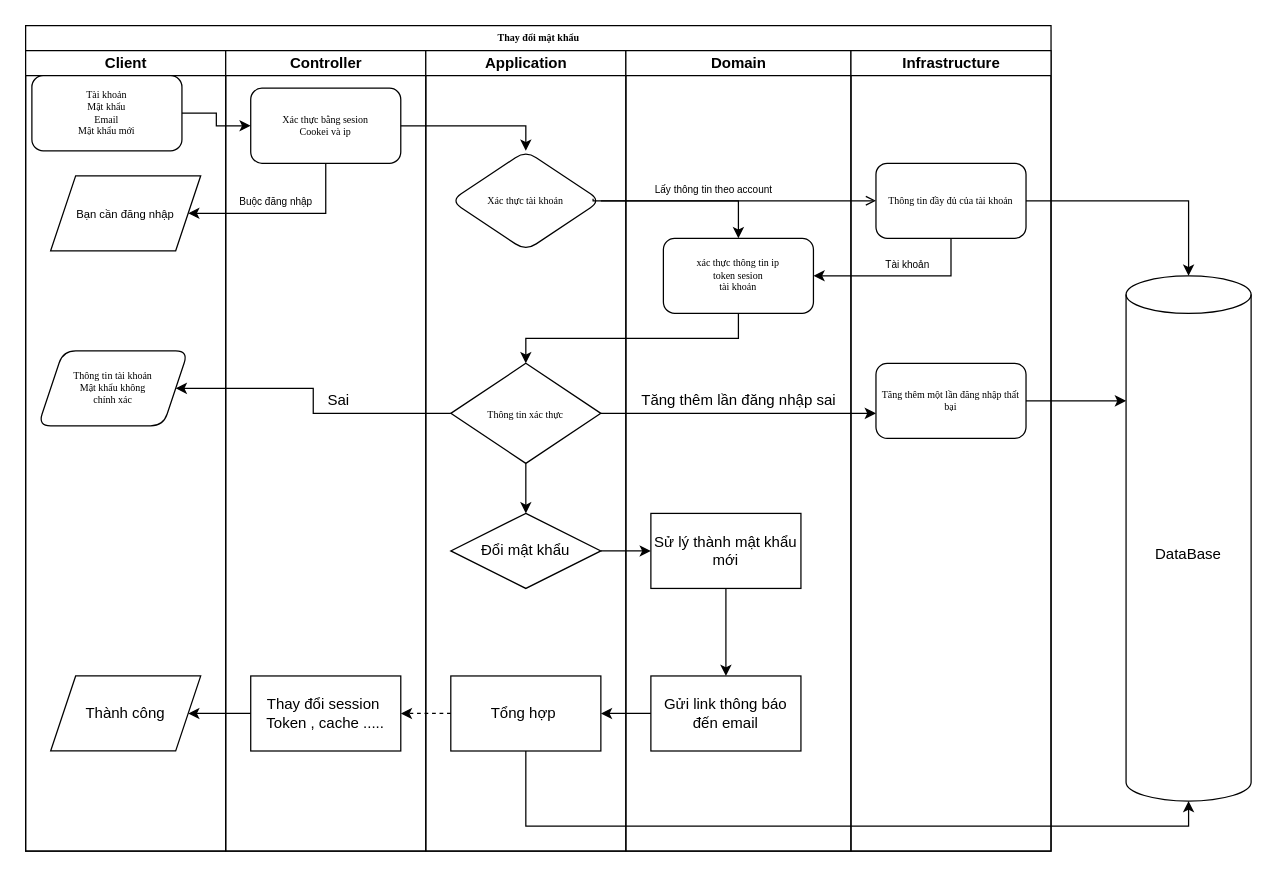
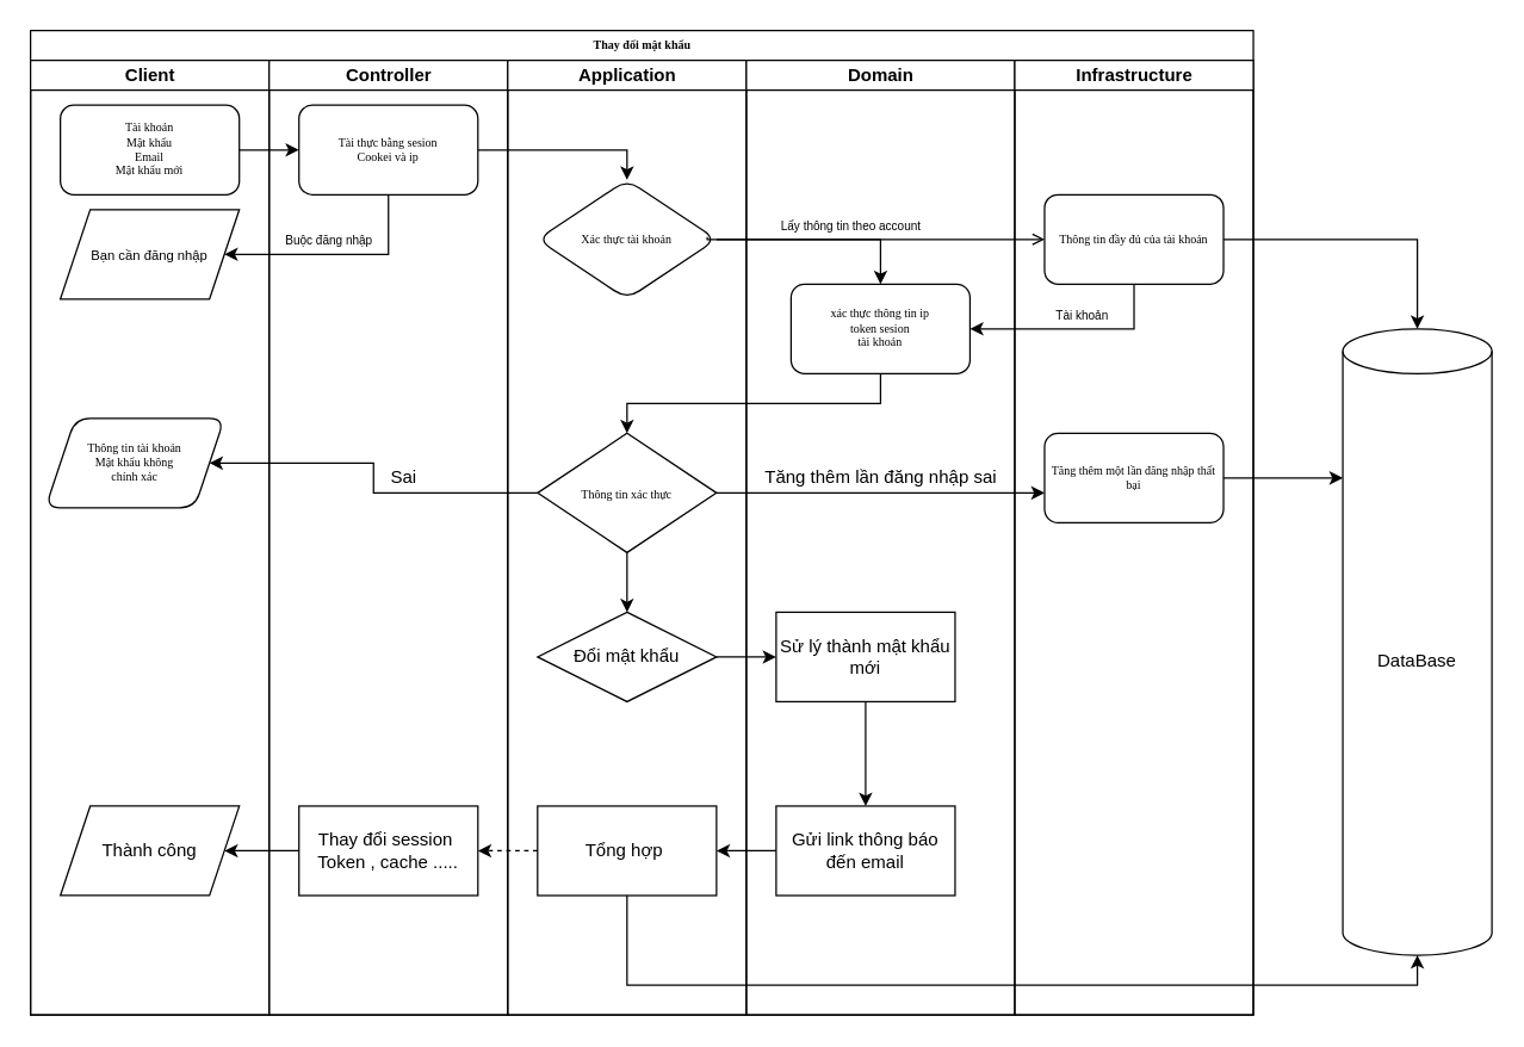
  <mxCell id="0" />
  <mxCell id="1" parent="0" />
  <mxCell id="2" value="Thay đổi mật khẩu" style="swimlane;html=1;childLayout=stackLayout;startSize=20;rounded=0;shadow=0;labelBackgroundColor=none;strokeWidth=1;fontFamily=Verdana;fontSize=8;align=center;" parent="1" vertex="1"><mxGeometry x="20" y="20" width="820" height="660" as="geometry" /></mxCell>
  <mxCell id="3" value="Client" style="swimlane;html=1;startSize=20;" parent="2" vertex="1"><mxGeometry y="20" width="160" height="640" as="geometry" /></mxCell>
- <mxCell id="4" value="Tài khoản&lt;br&gt;Mật khẩu&lt;br&gt;Email&lt;br&gt;Mật khẩu mới" style="rounded=1;whiteSpace=wrap;html=1;shadow=0;labelBackgroundColor=none;strokeWidth=1;fontFamily=Verdana;fontSize=8;align=center;" parent="3" vertex="1"><mxGeometry x="5" y="20" width="120" height="60" as="geometry" /></mxCell>
+ <mxCell id="4" value="Tài khoản&lt;br&gt;Mật khẩu&lt;br&gt;Email&lt;br&gt;Mật khẩu mới" style="rounded=1;whiteSpace=wrap;html=1;shadow=0;labelBackgroundColor=none;strokeWidth=1;fontFamily=Verdana;fontSize=8;align=center;" parent="3" vertex="1"><mxGeometry x="20" y="30" width="120" height="60" as="geometry" /></mxCell>
  <mxCell id="5" value="&lt;font style=&quot;font-size: 9px&quot;&gt;Bạn cần đăng nhập&lt;/font&gt;" style="shape=parallelogram;perimeter=parallelogramPerimeter;whiteSpace=wrap;html=1;fixedSize=1;" parent="3" vertex="1"><mxGeometry x="20" y="100" width="120" height="60" as="geometry" /></mxCell>
  <mxCell id="6" value="Thông tin tài khoản&lt;br&gt;Mật khẩu không &lt;br&gt;chính xác" style="shape=parallelogram;perimeter=parallelogramPerimeter;whiteSpace=wrap;html=1;fixedSize=1;rounded=1;shadow=0;fontFamily=Verdana;fontSize=8;strokeWidth=1;" parent="3" vertex="1"><mxGeometry x="10" y="240" width="120" height="60" as="geometry" /></mxCell>
  <mxCell id="7" value="Thành công" style="shape=parallelogram;perimeter=parallelogramPerimeter;whiteSpace=wrap;html=1;fixedSize=1;" parent="3" vertex="1"><mxGeometry x="20" y="500" width="120" height="60" as="geometry" /></mxCell>
  <mxCell id="8" value="Controller" style="swimlane;html=1;startSize=20;" parent="2" vertex="1"><mxGeometry x="160" y="20" width="160" height="640" as="geometry" /></mxCell>
- <mxCell id="9" value="Xác thực bằng sesion&lt;br&gt;Cookei và ip" style="whiteSpace=wrap;html=1;rounded=1;shadow=0;fontFamily=Verdana;fontSize=8;strokeWidth=1;" parent="8" vertex="1"><mxGeometry x="20" y="30" width="120" height="60" as="geometry" /></mxCell>
+ <mxCell id="9" value="Tài thực bằng sesion&lt;br&gt;Cookei và ip" style="whiteSpace=wrap;html=1;rounded=1;shadow=0;fontFamily=Verdana;fontSize=8;strokeWidth=1;" parent="8" vertex="1"><mxGeometry x="20" y="30" width="120" height="60" as="geometry" /></mxCell>
  <mxCell id="10" value="Sai" style="text;html=1;align=center;verticalAlign=middle;resizable=0;points=[];autosize=1;strokeColor=none;" parent="8" vertex="1"><mxGeometry x="75" y="270" width="30" height="20" as="geometry" /></mxCell>
  <mxCell id="11" value="Thay đổi session&amp;nbsp;&lt;br&gt;Token , cache ....." style="whiteSpace=wrap;html=1;" parent="8" vertex="1"><mxGeometry x="20" y="500" width="120" height="60" as="geometry" /></mxCell>
  <mxCell id="12" value="Application" style="swimlane;html=1;startSize=20;" parent="2" vertex="1"><mxGeometry x="320" y="20" width="160" height="640" as="geometry" /></mxCell>
  <mxCell id="13" value="Xác thực tài khoản" style="rhombus;whiteSpace=wrap;html=1;rounded=1;shadow=0;fontFamily=Verdana;fontSize=8;strokeWidth=1;" parent="12" vertex="1"><mxGeometry x="20" y="80" width="120" height="80" as="geometry" /></mxCell>
  <mxCell id="14" value="&lt;font face=&quot;verdana&quot;&gt;&lt;span style=&quot;font-size: 8px&quot;&gt;Thông tin xác thực&lt;/span&gt;&lt;/font&gt;" style="rhombus;whiteSpace=wrap;html=1;" parent="12" vertex="1"><mxGeometry x="20" y="250" width="120" height="80" as="geometry" /></mxCell>
  <mxCell id="15" value="Đổi mật khẩu" style="rhombus;whiteSpace=wrap;html=1;" parent="12" vertex="1"><mxGeometry x="20" y="370" width="120" height="60" as="geometry" /></mxCell>
  <mxCell id="16" value="" style="edgeStyle=orthogonalEdgeStyle;rounded=0;orthogonalLoop=1;jettySize=auto;html=1;" parent="12" source="14" target="15" edge="1"><mxGeometry relative="1" as="geometry" /></mxCell>
  <mxCell id="17" value="Tổng hợp&amp;nbsp;" style="whiteSpace=wrap;html=1;" parent="12" vertex="1"><mxGeometry x="20" y="500" width="120" height="60" as="geometry" /></mxCell>
  <mxCell id="18" value="Domain" style="swimlane;html=1;startSize=20;" parent="2" vertex="1"><mxGeometry x="480" y="20" width="180" height="640" as="geometry" /></mxCell>
  <mxCell id="19" value="xác thực thông tin ip&lt;br&gt;token sesion&lt;br&gt;tài khoản" style="rounded=1;whiteSpace=wrap;html=1;shadow=0;fontFamily=Verdana;fontSize=8;strokeWidth=1;" parent="18" vertex="1"><mxGeometry x="30" y="150" width="120" height="60" as="geometry" /></mxCell>
  <mxCell id="20" value="Sử lý thành mật khẩu mới" style="whiteSpace=wrap;html=1;" parent="18" vertex="1"><mxGeometry x="20" y="370" width="120" height="60" as="geometry" /></mxCell>
  <mxCell id="21" value="Gửi link thông báo đến email" style="whiteSpace=wrap;html=1;" parent="18" vertex="1"><mxGeometry x="20" y="500" width="120" height="60" as="geometry" /></mxCell>
  <mxCell id="22" value="" style="edgeStyle=orthogonalEdgeStyle;rounded=0;orthogonalLoop=1;jettySize=auto;html=1;" parent="18" source="20" target="21" edge="1"><mxGeometry relative="1" as="geometry" /></mxCell>
  <mxCell id="23" value="Infrastructure" style="swimlane;html=1;startSize=20;" parent="2" vertex="1"><mxGeometry x="660" y="20" width="160" height="640" as="geometry" /></mxCell>
  <mxCell id="24" value="Thông tin đầy đủ của tài khoản" style="rounded=1;whiteSpace=wrap;html=1;shadow=0;fontFamily=Verdana;fontSize=8;strokeWidth=1;" parent="23" vertex="1"><mxGeometry x="20" y="90" width="120" height="60" as="geometry" /></mxCell>
  <mxCell id="25" value="Tăng thêm một lần đăng nhập thất bại" style="rounded=1;whiteSpace=wrap;html=1;shadow=0;fontFamily=Verdana;fontSize=8;strokeWidth=1;" parent="23" vertex="1"><mxGeometry x="20" y="250" width="120" height="60" as="geometry" /></mxCell>
  <mxCell id="26" value="&lt;font style=&quot;font-size: 8px&quot;&gt;Tài khoản&lt;/font&gt;" style="text;html=1;align=center;verticalAlign=middle;resizable=0;points=[];autosize=1;strokeColor=none;" parent="23" vertex="1"><mxGeometry x="20" y="160" width="50" height="20" as="geometry" /></mxCell>
  <mxCell id="27" value="" style="edgeStyle=orthogonalEdgeStyle;rounded=0;orthogonalLoop=1;jettySize=auto;html=1;" parent="2" source="4" target="9" edge="1"><mxGeometry relative="1" as="geometry" /></mxCell>
  <mxCell id="28" value="" style="edgeStyle=orthogonalEdgeStyle;rounded=0;orthogonalLoop=1;jettySize=auto;html=1;entryX=1;entryY=0.5;entryDx=0;entryDy=0;" parent="2" source="9" target="5" edge="1"><mxGeometry relative="1" as="geometry"><mxPoint x="140" y="150.029" as="targetPoint" /><Array as="points"><mxPoint x="240" y="150" /></Array></mxGeometry></mxCell>
  <mxCell id="29" value="" style="edgeStyle=orthogonalEdgeStyle;rounded=0;orthogonalLoop=1;jettySize=auto;html=1;entryX=0.5;entryY=0;entryDx=0;entryDy=0;" parent="2" source="9" target="13" edge="1"><mxGeometry relative="1" as="geometry"><Array as="points"><mxPoint x="400" y="80" /></Array></mxGeometry></mxCell>
  <mxCell id="30" value="" style="edgeStyle=orthogonalEdgeStyle;rounded=0;orthogonalLoop=1;jettySize=auto;html=1;endArrow=open;" parent="2" source="13" target="24" edge="1"><mxGeometry relative="1" as="geometry" /></mxCell>
  <mxCell id="31" style="edgeStyle=orthogonalEdgeStyle;rounded=0;orthogonalLoop=1;jettySize=auto;html=1;entryX=0.5;entryY=0;entryDx=0;entryDy=0;exitX=0.948;exitY=0.48;exitDx=0;exitDy=0;exitPerimeter=0;" parent="2" source="13" target="19" edge="1"><mxGeometry relative="1" as="geometry"><mxPoint x="570" y="160" as="targetPoint" /><Array as="points"><mxPoint x="454" y="140" /><mxPoint x="570" y="140" /></Array></mxGeometry></mxCell>
  <mxCell id="32" value="" style="edgeStyle=orthogonalEdgeStyle;rounded=0;orthogonalLoop=1;jettySize=auto;html=1;exitX=0;exitY=0.5;exitDx=0;exitDy=0;entryX=1;entryY=0.5;entryDx=0;entryDy=0;" parent="2" source="14" target="6" edge="1"><mxGeometry relative="1" as="geometry"><Array as="points"><mxPoint x="230" y="310" /><mxPoint x="230" y="290" /></Array></mxGeometry></mxCell>
  <mxCell id="33" style="edgeStyle=orthogonalEdgeStyle;rounded=0;orthogonalLoop=1;jettySize=auto;html=1;entryX=0.5;entryY=0;entryDx=0;entryDy=0;" parent="2" source="19" target="14" edge="1"><mxGeometry relative="1" as="geometry"><mxPoint x="400" y="270" as="targetPoint" /><Array as="points"><mxPoint x="570" y="250" /><mxPoint x="400" y="250" /></Array></mxGeometry></mxCell>
  <mxCell id="34" value="" style="edgeStyle=orthogonalEdgeStyle;rounded=0;orthogonalLoop=1;jettySize=auto;html=1;" parent="2" source="14" target="25" edge="1"><mxGeometry relative="1" as="geometry"><mxPoint x="470" y="300" as="sourcePoint" /><Array as="points"><mxPoint x="610" y="310" /><mxPoint x="610" y="310" /></Array></mxGeometry></mxCell>
  <mxCell id="35" style="edgeStyle=orthogonalEdgeStyle;rounded=0;orthogonalLoop=1;jettySize=auto;html=1;entryX=1;entryY=0.5;entryDx=0;entryDy=0;" parent="2" source="24" target="19" edge="1"><mxGeometry relative="1" as="geometry"><Array as="points"><mxPoint x="740" y="200" /></Array></mxGeometry></mxCell>
  <mxCell id="36" value="" style="edgeStyle=orthogonalEdgeStyle;rounded=0;orthogonalLoop=1;jettySize=auto;html=1;" parent="2" source="15" target="20" edge="1"><mxGeometry relative="1" as="geometry" /></mxCell>
  <mxCell id="37" value="" style="edgeStyle=orthogonalEdgeStyle;rounded=0;orthogonalLoop=1;jettySize=auto;html=1;" parent="2" source="21" target="17" edge="1"><mxGeometry relative="1" as="geometry" /></mxCell>
  <mxCell id="38" value="" style="edgeStyle=orthogonalEdgeStyle;rounded=0;orthogonalLoop=1;jettySize=auto;html=1;dashed=1;" parent="2" source="17" target="11" edge="1"><mxGeometry relative="1" as="geometry"><Array as="points"><mxPoint x="310" y="550" /><mxPoint x="310" y="550" /></Array></mxGeometry></mxCell>
  <mxCell id="39" value="" style="edgeStyle=orthogonalEdgeStyle;rounded=0;orthogonalLoop=1;jettySize=auto;html=1;" parent="2" source="11" target="7" edge="1"><mxGeometry relative="1" as="geometry" /></mxCell>
  <mxCell id="40" value="DataBase" style="shape=cylinder3;whiteSpace=wrap;html=1;boundedLbl=1;backgroundOutline=1;size=15;" parent="1" vertex="1"><mxGeometry x="900" y="220" width="100" height="420" as="geometry" /></mxCell>
  <mxCell id="41" value="" style="edgeStyle=orthogonalEdgeStyle;rounded=0;orthogonalLoop=1;jettySize=auto;html=1;entryX=0.5;entryY=0;entryDx=0;entryDy=0;entryPerimeter=0;" parent="1" source="24" target="40" edge="1"><mxGeometry relative="1" as="geometry"><mxPoint x="900" y="160" as="targetPoint" /></mxGeometry></mxCell>
  <mxCell id="42" style="edgeStyle=orthogonalEdgeStyle;rounded=0;orthogonalLoop=1;jettySize=auto;html=1;" parent="1" source="25" edge="1"><mxGeometry relative="1" as="geometry"><mxPoint x="900" y="320" as="targetPoint" /><Array as="points"><mxPoint x="900" y="320" /></Array></mxGeometry></mxCell>
  <mxCell id="43" value="Tăng thêm lần đăng nhập sai" style="text;html=1;align=center;verticalAlign=middle;resizable=0;points=[];autosize=1;strokeColor=none;" parent="1" vertex="1"><mxGeometry x="505" y="310" width="170" height="20" as="geometry" /></mxCell>
  <mxCell id="44" value="&lt;font style=&quot;font-size: 8px&quot;&gt;Buộc đăng nhập&lt;/font&gt;" style="text;html=1;align=center;verticalAlign=middle;resizable=0;points=[];autosize=1;strokeColor=none;" parent="1" vertex="1"><mxGeometry x="185" y="150" width="70" height="20" as="geometry" /></mxCell>
  <mxCell id="45" value="&lt;font style=&quot;font-size: 8px&quot;&gt;Lấy thông tin theo account&lt;/font&gt;" style="text;html=1;align=center;verticalAlign=middle;resizable=0;points=[];autosize=1;strokeColor=none;" parent="1" vertex="1"><mxGeometry x="515" y="140" width="110" height="20" as="geometry" /></mxCell>
  <mxCell id="46" style="edgeStyle=orthogonalEdgeStyle;rounded=0;orthogonalLoop=1;jettySize=auto;html=1;exitX=0.5;exitY=1;exitDx=0;exitDy=0;entryX=0.5;entryY=1;entryDx=0;entryDy=0;entryPerimeter=0;" parent="1" source="17" target="40" edge="1"><mxGeometry relative="1" as="geometry"><mxPoint x="950" y="645" as="targetPoint" /><Array as="points"><mxPoint x="420" y="660" /><mxPoint x="950" y="660" /></Array></mxGeometry></mxCell>
